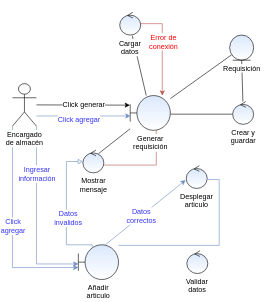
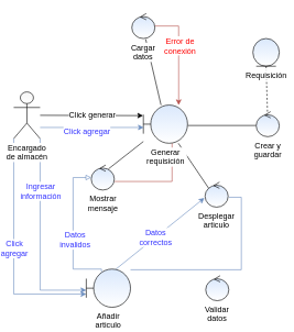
  <mxCell id="0" />
  <mxCell id="1" parent="0" />
- <mxCell id="2" style="edgeStyle=none;rounded=0;orthogonalLoop=1;jettySize=auto;html=1;startArrow=none;startFill=0;endArrow=none;endFill=0;fontSize=12;fontColor=#FF0000;" edge="1" parent="1" source="7" target="23"><mxGeometry relative="1" as="geometry" /></mxCell>
+ <mxCell id="2" style="edgeStyle=none;rounded=0;orthogonalLoop=1;jettySize=auto;html=1;entryX=0.171;entryY=0.263;entryDx=0;entryDy=0;entryPerimeter=0;startArrow=none;startFill=0;endArrow=none;endFill=0;fontSize=12;fontColor=#FF0000;" edge="1" parent="1" source="7" target="17"><mxGeometry relative="1" as="geometry" /></mxCell>
  <mxCell id="3" style="edgeStyle=none;rounded=0;orthogonalLoop=1;jettySize=auto;html=1;startArrow=none;startFill=0;endArrow=none;endFill=0;fontSize=12;fontColor=#FF0000;entryX=0.6;entryY=1.026;entryDx=0;entryDy=0;entryPerimeter=0;" edge="1" parent="1" source="7" target="20"><mxGeometry relative="1" as="geometry"><mxPoint x="250" y="59" as="targetPoint" /></mxGeometry></mxCell>
  <mxCell id="4" style="edgeStyle=none;rounded=0;orthogonalLoop=1;jettySize=auto;html=1;entryX=0;entryY=0.553;entryDx=0;entryDy=0;entryPerimeter=0;startArrow=none;startFill=0;endArrow=none;endFill=0;fontSize=12;fontColor=#FF0000;" edge="1" parent="1" target="22"><mxGeometry relative="1" as="geometry"><mxPoint x="284" y="190" as="sourcePoint" /></mxGeometry></mxCell>
  <mxCell id="5" style="edgeStyle=none;rounded=0;orthogonalLoop=1;jettySize=auto;html=1;entryX=0.743;entryY=0.158;entryDx=0;entryDy=0;entryPerimeter=0;startArrow=none;startFill=0;endArrow=none;endFill=0;fontSize=12;fontColor=#FF0000;" edge="1" parent="1" source="7" target="24"><mxGeometry relative="1" as="geometry" /></mxCell>
  <mxCell id="6" style="edgeStyle=orthogonalEdgeStyle;rounded=0;orthogonalLoop=1;jettySize=auto;html=1;entryX=1.014;entryY=0.658;entryDx=0;entryDy=0;entryPerimeter=0;startArrow=none;startFill=0;endArrow=none;endFill=0;strokeWidth=1;fontSize=12;fontColor=#FF0000;fillColor=#f8cecc;strokeColor=#b85450;" edge="1" parent="1" source="7" target="24"><mxGeometry relative="1" as="geometry"><Array as="points"><mxPoint x="260" y="275" /></Array></mxGeometry></mxCell>
  <mxCell id="7" value="Generar requisición" style="shape=umlBoundary;whiteSpace=wrap;html=1;labelPosition=center;verticalLabelPosition=bottom;align=center;verticalAlign=top;fillColor=#dae8fc;strokeColor=#000000;gradientColor=#ffffff;labelBackgroundColor=#ffffff;" vertex="1" parent="1"><mxGeometry x="216.5" y="159" width="67" height="58" as="geometry" /></mxCell>
  <mxCell id="8" style="edgeStyle=none;rounded=0;orthogonalLoop=1;jettySize=auto;html=1;entryX=-0.007;entryY=0.276;entryDx=0;entryDy=0;entryPerimeter=0;startArrow=none;startFill=0;endArrow=classic;endFill=1;fontSize=12;fontColor=#FF0000;" edge="1" parent="1" source="16" target="7"><mxGeometry relative="1" as="geometry" /></mxCell>
  <mxCell id="9" value="&lt;font color=&quot;#000000&quot;&gt;Click generar&lt;/font&gt;" style="text;html=1;resizable=0;points=[];align=center;verticalAlign=middle;labelBackgroundColor=#ffffff;fontSize=12;fontColor=#FF0000;" vertex="1" connectable="0" parent="8"><mxGeometry x="0.256" y="-1" relative="1" as="geometry"><mxPoint x="-19.5" y="-1.5" as="offset" /></mxGeometry></mxCell>
  <mxCell id="10" style="edgeStyle=orthogonalEdgeStyle;rounded=0;orthogonalLoop=1;jettySize=auto;html=1;entryX=0.007;entryY=0.586;entryDx=0;entryDy=0;entryPerimeter=0;startArrow=none;startFill=0;endArrow=classic;endFill=1;fontSize=12;fontColor=#3333FF;fillColor=#dae8fc;strokeColor=#6c8ebf;" edge="1" parent="1" source="16" target="7"><mxGeometry relative="1" as="geometry"><Array as="points"><mxPoint x="100" y="193" /><mxPoint x="100" y="193" /></Array></mxGeometry></mxCell>
  <mxCell id="11" value="Click agregar" style="text;html=1;resizable=0;points=[];align=center;verticalAlign=middle;labelBackgroundColor=#ffffff;fontSize=12;fontColor=#3333FF;" vertex="1" connectable="0" parent="10"><mxGeometry x="-0.287" y="-2" relative="1" as="geometry"><mxPoint x="14" y="4" as="offset" /></mxGeometry></mxCell>
  <mxCell id="12" style="edgeStyle=orthogonalEdgeStyle;rounded=0;orthogonalLoop=1;jettySize=auto;html=1;entryX=0;entryY=0.552;entryDx=0;entryDy=0;entryPerimeter=0;startArrow=none;startFill=0;endArrow=classic;endFill=1;fontSize=12;fontColor=#3333FF;fillColor=#dae8fc;strokeColor=#6c8ebf;" edge="1" parent="1" source="16" target="30"><mxGeometry relative="1" as="geometry"><Array as="points"><mxPoint x="60" y="440" /></Array></mxGeometry></mxCell>
  <mxCell id="13" value="Ingresar &lt;br&gt;información" style="text;html=1;resizable=0;points=[];align=center;verticalAlign=middle;labelBackgroundColor=#ffffff;fontSize=12;fontColor=#3333FF;" vertex="1" connectable="0" parent="12"><mxGeometry x="0.144" relative="1" as="geometry"><mxPoint y="-93" as="offset" /></mxGeometry></mxCell>
  <mxCell id="14" style="edgeStyle=orthogonalEdgeStyle;rounded=0;orthogonalLoop=1;jettySize=auto;html=1;entryX=0;entryY=0.655;entryDx=0;entryDy=0;entryPerimeter=0;startArrow=none;startFill=0;endArrow=classic;endFill=1;fontSize=12;fontColor=#3333FF;fillColor=#dae8fc;strokeColor=#6c8ebf;" edge="1" parent="1" source="16" target="30"><mxGeometry relative="1" as="geometry"><Array as="points"><mxPoint x="20" y="446" /></Array></mxGeometry></mxCell>
  <mxCell id="15" value="Click &lt;br&gt;agregar" style="text;html=1;resizable=0;points=[];align=center;verticalAlign=middle;labelBackgroundColor=#ffffff;fontSize=12;fontColor=#3333FF;" vertex="1" connectable="0" parent="14"><mxGeometry x="-0.041" relative="1" as="geometry"><mxPoint as="offset" /></mxGeometry></mxCell>
  <mxCell id="16" value="&lt;font color=&quot;#000000&quot;&gt;Encargado &lt;br&gt;de almacén&lt;br&gt;&lt;/font&gt;" style="shape=umlActor;verticalLabelPosition=bottom;labelBackgroundColor=#ffffff;verticalAlign=top;html=1;strokeColor=#000000;fillColor=#f5f5f5;fontColor=#333333;gradientColor=#ffffff;" vertex="1" parent="1"><mxGeometry x="20" y="139" width="40" height="71" as="geometry" /></mxCell>
  <mxCell id="17" value="Desplegar articulo" style="ellipse;shape=umlControl;whiteSpace=wrap;html=1;labelPosition=center;verticalLabelPosition=bottom;align=center;verticalAlign=top;fillColor=#dae8fc;strokeColor=#000000;gradientColor=#ffffff;labelBackgroundColor=#ffffff;" vertex="1" parent="1"><mxGeometry x="310" y="276" width="35" height="38" as="geometry" /></mxCell>
  <mxCell id="18" style="edgeStyle=orthogonalEdgeStyle;rounded=0;orthogonalLoop=1;jettySize=auto;html=1;entryX=0.799;entryY=0;entryDx=0;entryDy=0;entryPerimeter=0;startArrow=none;startFill=0;endArrow=classic;endFill=1;strokeWidth=1;fontSize=12;fontColor=#FF0000;fillColor=#f8cecc;strokeColor=#b85450;" edge="1" parent="1" source="20" target="7"><mxGeometry relative="1" as="geometry"><Array as="points"><mxPoint x="270" y="39" /></Array></mxGeometry></mxCell>
  <mxCell id="19" value="Error de &lt;br&gt;conexión" style="text;html=1;resizable=0;points=[];align=center;verticalAlign=middle;labelBackgroundColor=#ffffff;fontSize=12;fontColor=#FF0000;" vertex="1" connectable="0" parent="18"><mxGeometry x="-0.154" y="1" relative="1" as="geometry"><mxPoint as="offset" /></mxGeometry></mxCell>
  <mxCell id="20" value="Cargar datos" style="ellipse;shape=umlControl;whiteSpace=wrap;html=1;labelPosition=center;verticalLabelPosition=bottom;align=center;verticalAlign=top;fillColor=#dae8fc;strokeColor=#000000;gradientColor=#ffffff;labelBackgroundColor=#ffffff;" vertex="1" parent="1"><mxGeometry x="199" y="20" width="35" height="38" as="geometry" /></mxCell>
- <mxCell id="21" style="edgeStyle=none;rounded=0;orthogonalLoop=1;jettySize=auto;html=1;entryX=0.5;entryY=1;entryDx=0;entryDy=0;startArrow=none;startFill=0;endArrow=none;endFill=0;fontSize=12;fontColor=#FF0000;" edge="1" parent="1" source="22" target="23"><mxGeometry relative="1" as="geometry" /></mxCell>
+ <mxCell id="21" style="edgeStyle=none;rounded=0;orthogonalLoop=1;jettySize=auto;html=1;entryX=0.5;entryY=1;entryDx=0;entryDy=0;startArrow=none;startFill=0;endArrow=none;endFill=0;fontSize=12;fontColor=#FF0000;dashed=1;" edge="1" parent="1" source="22" target="23"><mxGeometry relative="1" as="geometry" /></mxCell>
  <mxCell id="22" value="Crear y guardar" style="ellipse;shape=umlControl;whiteSpace=wrap;html=1;labelPosition=center;verticalLabelPosition=bottom;align=center;verticalAlign=top;fillColor=#dae8fc;strokeColor=#000000;gradientColor=#ffffff;labelBackgroundColor=#ffffff;" vertex="1" parent="1"><mxGeometry x="387.5" y="169" width="35" height="38" as="geometry" /></mxCell>
  <mxCell id="23" value="Requisición" style="ellipse;shape=umlEntity;whiteSpace=wrap;html=1;labelPosition=center;verticalLabelPosition=bottom;align=center;verticalAlign=top;fillColor=#dae8fc;strokeColor=#000000;gradientColor=#ffffff;labelBackgroundColor=#ffffff;" vertex="1" parent="1"><mxGeometry x="382.5" y="58" width="40" height="42" as="geometry" /></mxCell>
  <mxCell id="24" value="Mostrar mensaje" style="ellipse;shape=umlControl;whiteSpace=wrap;html=1;labelPosition=center;verticalLabelPosition=bottom;align=center;verticalAlign=top;fillColor=#dae8fc;strokeColor=#000000;gradientColor=#ffffff;labelBackgroundColor=#ffffff;" vertex="1" parent="1"><mxGeometry x="137.5" y="250" width="35" height="38" as="geometry" /></mxCell>
  <mxCell id="25" style="edgeStyle=orthogonalEdgeStyle;rounded=0;orthogonalLoop=1;jettySize=auto;html=1;entryX=1.029;entryY=0.605;entryDx=0;entryDy=0;entryPerimeter=0;startArrow=none;startFill=0;endArrow=none;endFill=0;fontSize=12;fontColor=#3333FF;fillColor=#dae8fc;strokeColor=#6c8ebf;strokeWidth=1;" edge="1" parent="1" source="30" target="17"><mxGeometry relative="1" as="geometry"><Array as="points"><mxPoint x="365" y="409" /><mxPoint x="365" y="299" /></Array></mxGeometry></mxCell>
  <mxCell id="26" style="edgeStyle=orthogonalEdgeStyle;rounded=0;orthogonalLoop=1;jettySize=auto;html=1;startArrow=none;startFill=0;endArrow=block;endFill=0;fontSize=12;fontColor=#3333FF;exitX=0.343;exitY=0.069;exitDx=0;exitDy=0;exitPerimeter=0;fillColor=#dae8fc;strokeColor=#6c8ebf;" edge="1" parent="1" source="30" target="24"><mxGeometry relative="1" as="geometry"><Array as="points"><mxPoint x="153" y="408" /><mxPoint x="110" y="408" /><mxPoint x="110" y="269" /></Array></mxGeometry></mxCell>
  <mxCell id="27" value="Datos &lt;br&gt;invalidos" style="text;html=1;resizable=0;points=[];align=center;verticalAlign=middle;labelBackgroundColor=#ffffff;fontSize=12;fontColor=#3333FF;" vertex="1" connectable="0" parent="26"><mxGeometry x="-0.14" y="-2" relative="1" as="geometry"><mxPoint as="offset" /></mxGeometry></mxCell>
  <mxCell id="28" style="rounded=0;orthogonalLoop=1;jettySize=auto;html=1;startArrow=none;startFill=0;endArrow=classic;endFill=1;strokeWidth=1;fontSize=12;fontColor=#3333FF;exitX=0.672;exitY=0;exitDx=0;exitDy=0;exitPerimeter=0;entryX=-0.029;entryY=0.632;entryDx=0;entryDy=0;entryPerimeter=0;fillColor=#dae8fc;strokeColor=#6c8ebf;" edge="1" parent="1" source="30" target="17"><mxGeometry relative="1" as="geometry"><Array as="points" /></mxGeometry></mxCell>
  <mxCell id="29" value="Datos&lt;br&gt;correctos" style="text;html=1;resizable=0;points=[];align=center;verticalAlign=middle;labelBackgroundColor=#ffffff;fontSize=12;fontColor=#3333FF;" vertex="1" connectable="0" parent="28"><mxGeometry x="-0.155" y="-2" relative="1" as="geometry"><mxPoint x="1" y="-4.5" as="offset" /></mxGeometry></mxCell>
  <mxCell id="30" value="Añadir articulo" style="shape=umlBoundary;whiteSpace=wrap;html=1;labelPosition=center;verticalLabelPosition=bottom;align=center;verticalAlign=top;fillColor=#dae8fc;strokeColor=#000000;gradientColor=#ffffff;labelBackgroundColor=#ffffff;" vertex="1" parent="1"><mxGeometry x="130" y="408" width="67" height="58" as="geometry" /></mxCell>
  <mxCell id="31" value="Validar datos" style="ellipse;shape=umlControl;whiteSpace=wrap;html=1;labelPosition=center;verticalLabelPosition=bottom;align=center;verticalAlign=top;fillColor=#dae8fc;strokeColor=#000000;gradientColor=#ffffff;labelBackgroundColor=#ffffff;" vertex="1" parent="1"><mxGeometry x="311" y="418" width="35" height="38" as="geometry" /></mxCell>
